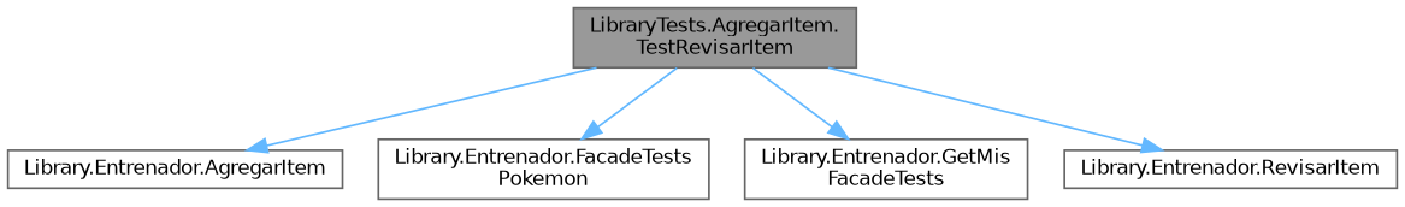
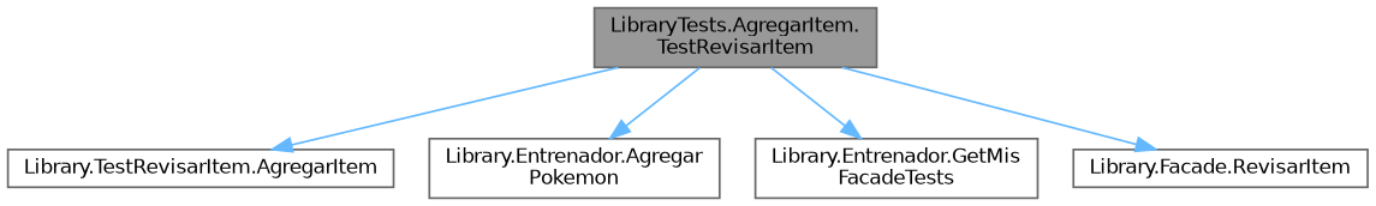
  digraph {
    rankdir=TB
    node [color=grey40 fillcolor=white fontname=Helvetica fontsize=10 shape=box style=filled]
    edge [color=steelblue1 fontname=Helvetica fontsize=10 labelfontname=Helvetica labelfontsize=10 style=solid]
    n1 [color=gray40 fillcolor=grey60 fontcolor=black height=0.2 label="LibraryTests.AgregarItem.\lTestRevisarItem" width=0.4]
-   n2 [height=0.2 label="Library.Entrenador.AgregarItem" width=0.4]
-   n3 [height=0.2 label="Library.Entrenador.FacadeTests\lPokemon" width=0.4]
+   n2 [height=0.2 label="Library.TestRevisarItem.AgregarItem" width=0.4]
+   n3 [height=0.2 label="Library.Entrenador.Agregar\lPokemon" width=0.4]
    n4 [height=0.2 label="Library.Entrenador.GetMis\lFacadeTests" width=0.4]
-   n5 [height=0.2 label="Library.Entrenador.RevisarItem" width=0.4]
+   n5 [height=0.2 label="Library.Facade.RevisarItem" width=0.4]
    n1 -> n2
    n1 -> n3
    n1 -> n4
    n1 -> n5
  }
